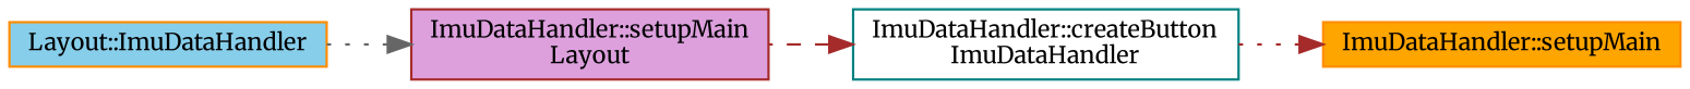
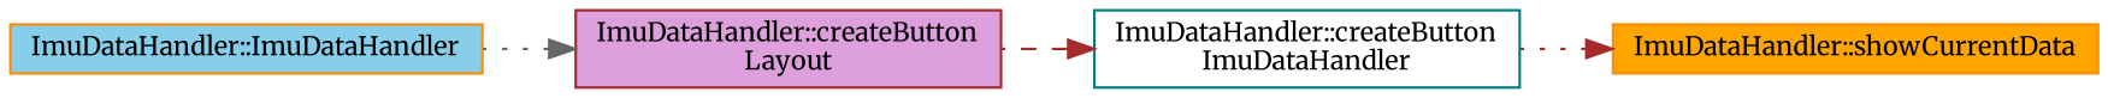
  digraph {
    fontname=Merriweather
    rankdir=RL
    node [color=darkorange fontname=Merriweather fontsize=10 shape=box style=filled]
    edge [color=brown dir=back fontname=Merriweather fontsize=10 labelfontname=Helvetica labelfontsize=10 style=dotted]
-   n1 [fillcolor=orange fontcolor=black height=0.2 label="ImuDataHandler::setupMain" width=0.4]
+   n1 [fillcolor=orange fontcolor=black height=0.2 label="ImuDataHandler::showCurrentData" width=0.4]
    n2 [color=teal fillcolor=white height=0.2 label="ImuDataHandler::createButton\lImuDataHandler" width=0.4]
-   n3 [color=brown fillcolor=plum height=0.2 label="ImuDataHandler::setupMain\lLayout" width=0.4]
-   n4 [fillcolor=skyblue height=0.2 label="Layout::ImuDataHandler" width=0.4]
+   n3 [color=brown fillcolor=plum height=0.2 label="ImuDataHandler::createButton\lLayout" width=0.4]
+   n4 [fillcolor=skyblue height=0.2 label="ImuDataHandler::ImuDataHandler" width=0.4]
    n1 -> n2
    n2 -> n3 [style=dashed]
    n3 -> n4 [color=gray40]
  }
